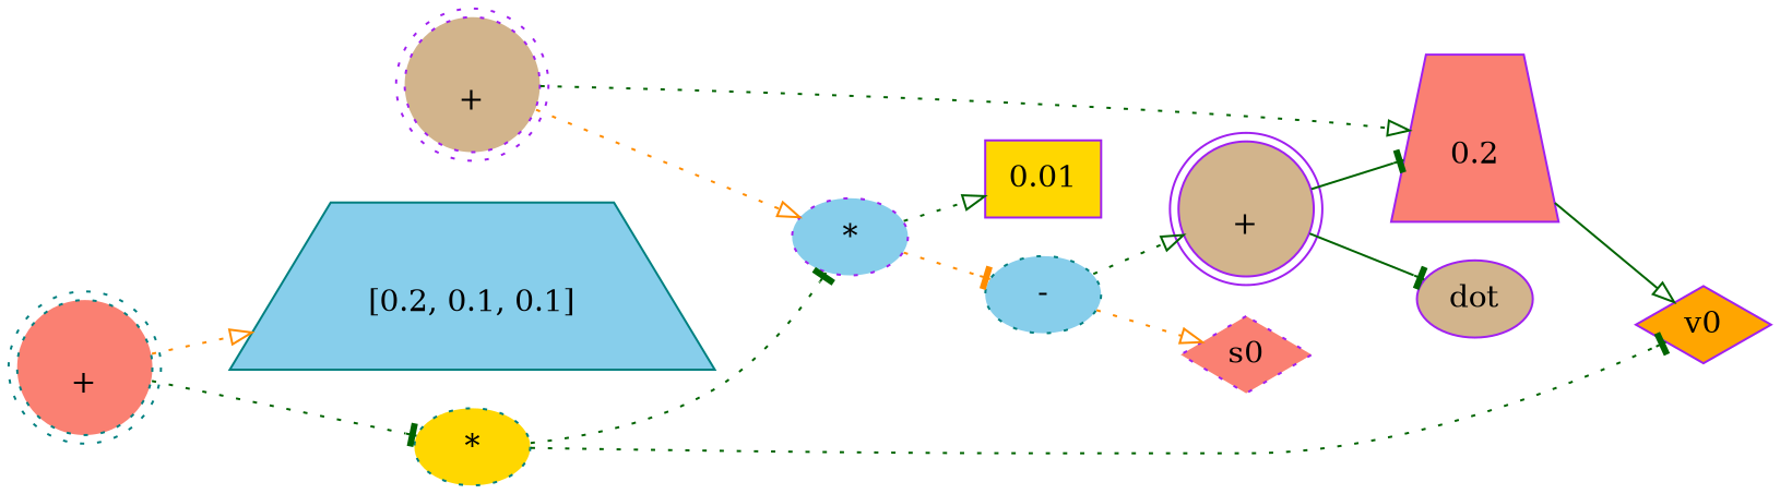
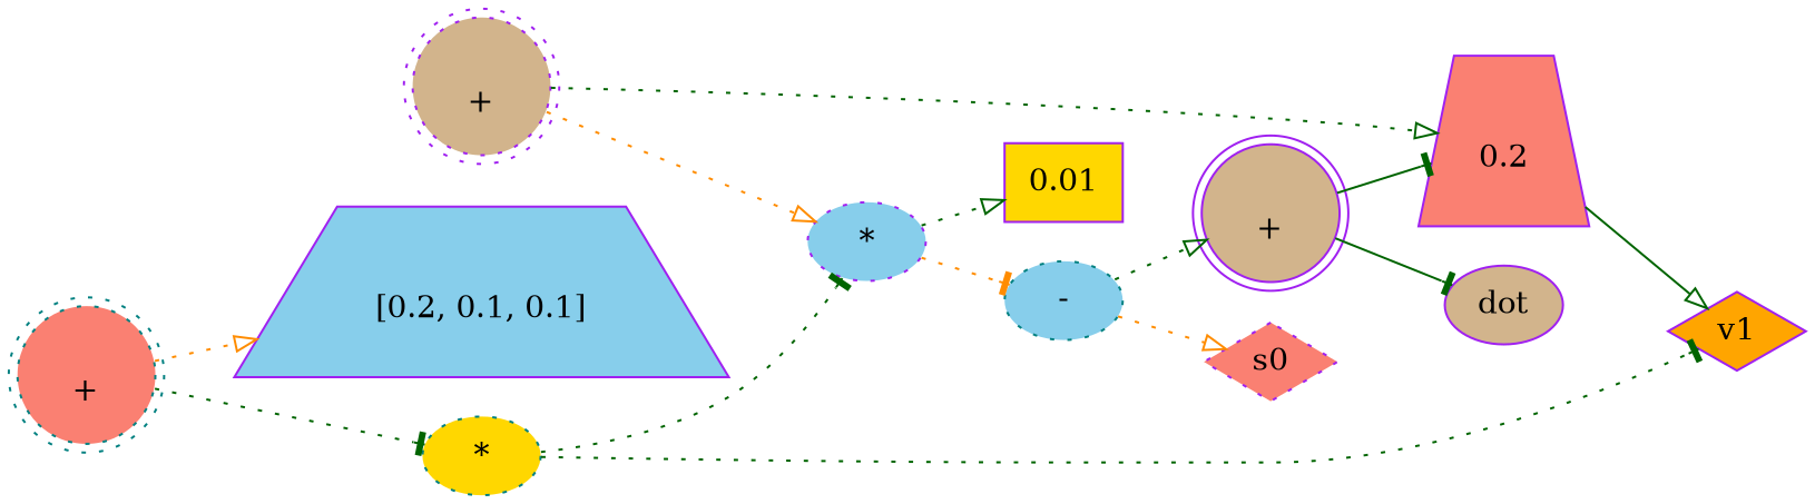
  digraph {
    rankdir=LR
    node [color=purple fillcolor=tan style=filled]
    edge [arrowhead=onormal color=darkgreen style=dotted]
    n1 [label="\n+" shape=doublecircle]
    n2 [label=dot]
    n3 [fillcolor=salmon label="\n0.2" shape=trapezium]
-   v0 [fillcolor=orange shape=diamond]
-   n5 [color=teal fillcolor=skyblue label="\n[0.2, 0.1, 0.1]" shape=trapezium]
+   v0 [fillcolor=orange shape=diamond label=v1]
+   n5 [fillcolor=skyblue label="\n[0.2, 0.1, 0.1]" shape=trapezium]
    n6 [fillcolor=gold label=0.01 shape=box]
    n7 [color=teal fillcolor=skyblue label="-" style="dotted,filled"]
    s0 [fillcolor=salmon shape=diamond style="dotted,filled"]
    n9 [fillcolor=skyblue label="*" style="dotted,filled"]
    n10 [color=teal fillcolor=gold label="*" style="dotted,filled"]
    n11 [color=teal fillcolor=salmon label="\n+" shape=doublecircle style="dotted,filled"]
    n12 [label="\n+" shape=doublecircle style="dotted,filled"]
    n1 -> n2 [arrowhead=tee style=""]
    n1 -> n3 [arrowhead=tee style=""]
    n3 -> v0 [style=""]
    n7 -> n1
    n7 -> s0 [color=darkorange]
    n9 -> n6
    n9 -> n7 [arrowhead=tee color=darkorange]
    n10 -> v0 [arrowhead=tee]
    n10 -> n9 [arrowhead=tee]
    n11 -> n5 [color=darkorange]
    n11 -> n10 [arrowhead=tee]
    n12 -> n3
    n12 -> n9 [color=darkorange]
  }
